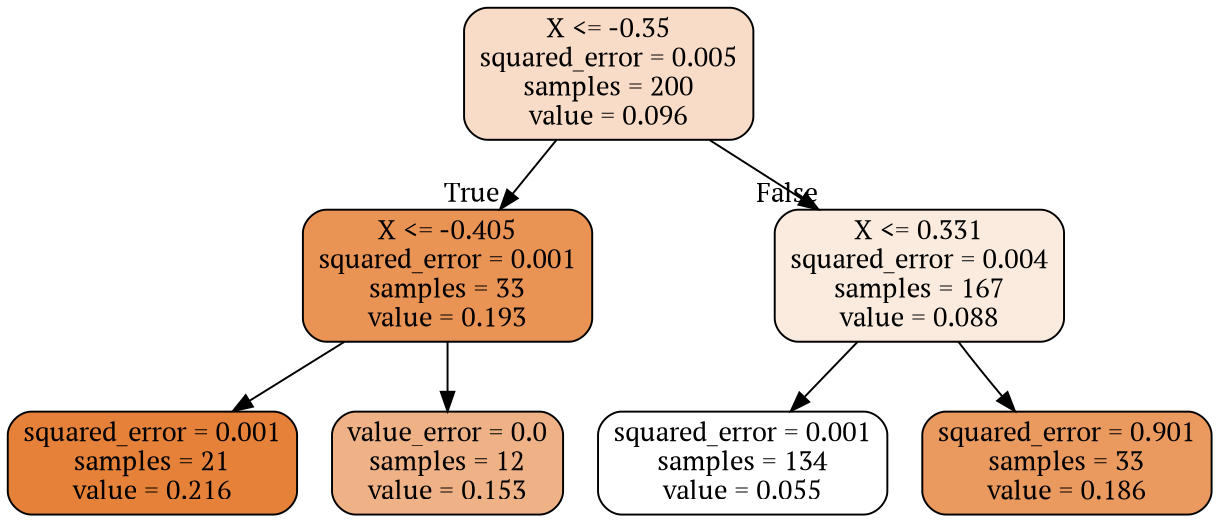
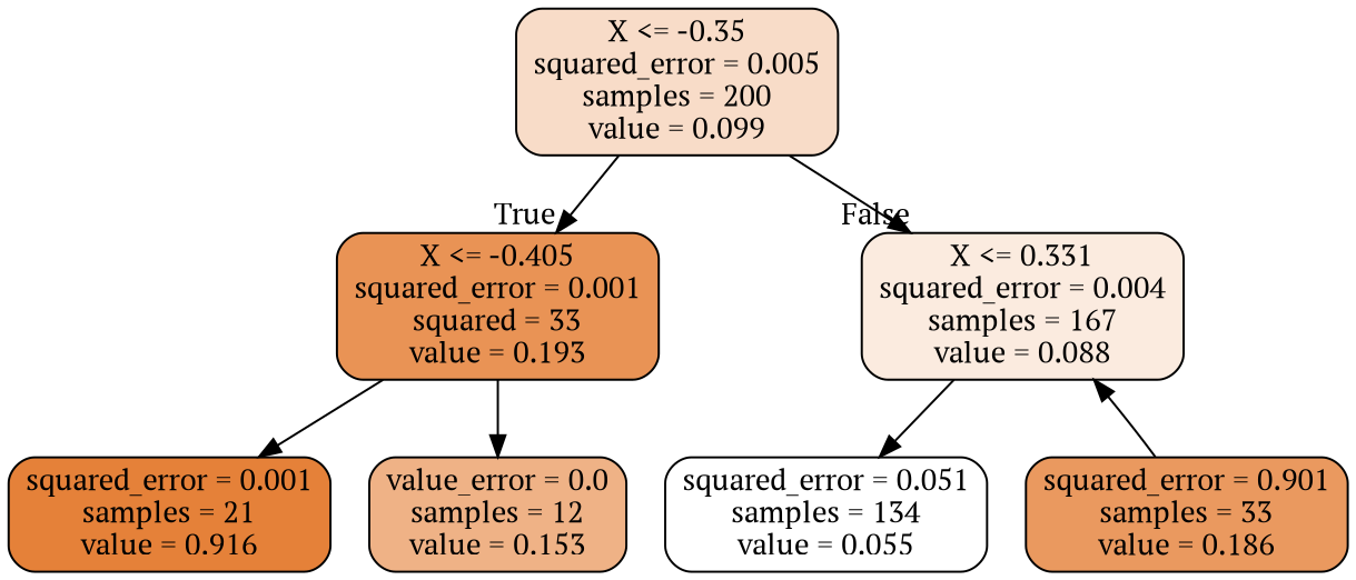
  digraph {
    fontname="PT Serif"
    node [color=black fontname="PT Serif" shape=box style="filled, rounded"]
    edge [fontname="PT Serif"]
-   n1 [fillcolor="#f8dcc8" label="X <= -0.35\nsquared_error = 0.005\nsamples = 200\nvalue = 0.096"]
-   n2 [fillcolor="#e99355" label="X <= -0.405\nsquared_error = 0.001\nsamples = 33\nvalue = 0.193"]
+   n1 [fillcolor="#f8dcc8" label="X <= -0.35\nsquared_error = 0.005\nsamples = 200\nvalue = 0.099"]
+   n2 [fillcolor="#e99355" label="X <= -0.405\nsquared_error = 0.001\nsquared = 33\nvalue = 0.193"]
    n3 [fillcolor="#fbebdf" label="X <= 0.331\nsquared_error = 0.004\nsamples = 167\nvalue = 0.088"]
-   n4 [fillcolor="#e58139" label="squared_error = 0.001\nsamples = 21\nvalue = 0.216"]
+   n4 [fillcolor="#e58139" label="squared_error = 0.001\nsamples = 21\nvalue = 0.916"]
    n5 [fillcolor="#efb286" label="value_error = 0.0\nsamples = 12\nvalue = 0.153"]
-   n6 [fillcolor="#ffffff" label="squared_error = 0.001\nsamples = 134\nvalue = 0.055"]
+   n6 [fillcolor="#ffffff" label="squared_error = 0.051\nsamples = 134\nvalue = 0.055"]
    n7 [fillcolor="#ea995f" label="squared_error = 0.901\nsamples = 33\nvalue = 0.186"]
    n1 -> n2 [headlabel=True labelangle=45 labeldistance=2.5]
    n1 -> n3 [headlabel=False labelangle=-45 labeldistance=2.5]
    n2 -> n4
    n2 -> n5
    n3 -> n6
-   n3 -> n7
+   n7 -> n3
  }
